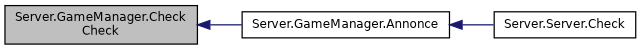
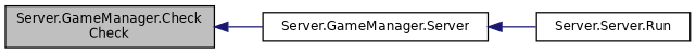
  digraph {
    rankdir=LR
    node [color=black fillcolor=white fontname=Helvetica fontsize=10 shape=record style=filled]
    edge [color=midnightblue dir=back fontname=Helvetica fontsize=10 labelfontname=Helvetica labelfontsize=10 style=solid]
    n1 [fillcolor=grey75 fontcolor=black height=0.2 label="Server.GameManager.Check\lCheck" width=0.4]
-   n2 [height=0.2 label="Server.GameManager.Annonce" width=0.4]
-   n3 [height=0.2 label="Server.Server.Check" width=0.4]
+   n2 [height=0.2 label="Server.GameManager.Server" width=0.4]
+   n3 [height=0.2 label="Server.Server.Run" width=0.4]
    n1 -> n2
    n2 -> n3
  }
